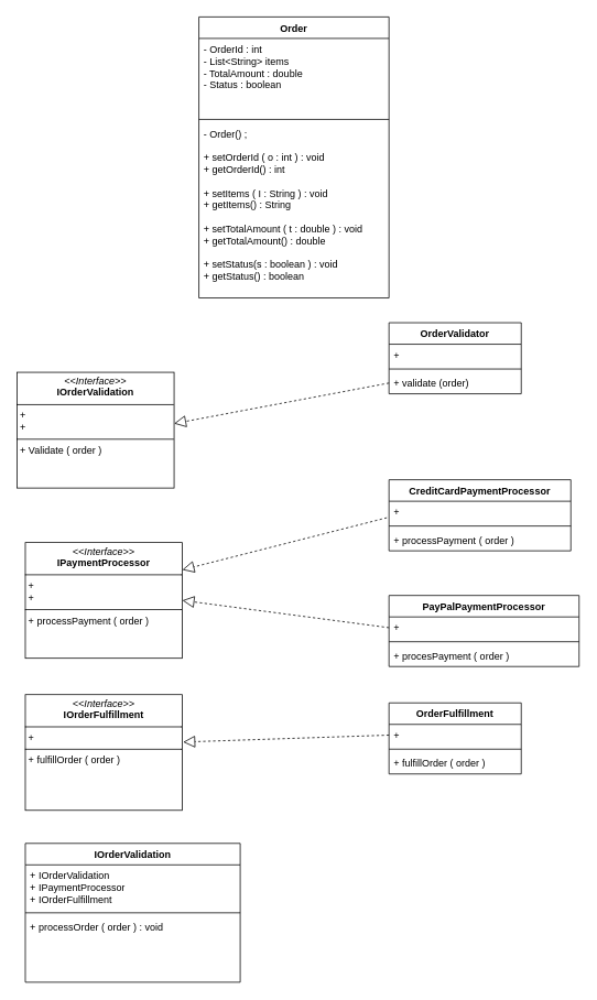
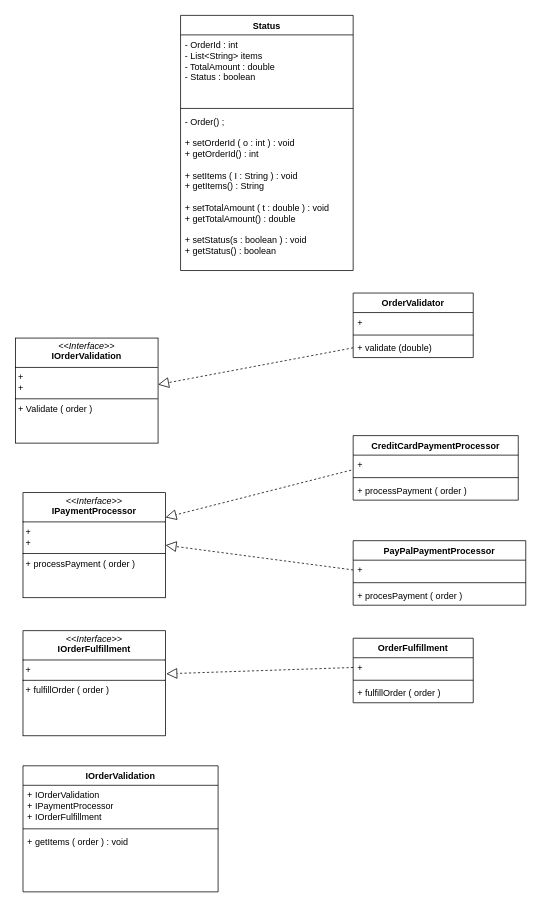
  <mxCell id="0" />
  <mxCell id="1" parent="0" />
- <mxCell id="2" value="Order" style="swimlane;fontStyle=1;align=center;verticalAlign=top;childLayout=stackLayout;horizontal=1;startSize=26;horizontalStack=0;resizeParent=1;resizeParentMax=0;resizeLast=0;collapsible=1;marginBottom=0;whiteSpace=wrap;html=1;" parent="1" vertex="1"><mxGeometry x="240" y="20" width="230" height="340" as="geometry" /></mxCell>
+ <mxCell id="2" value="Status" style="swimlane;fontStyle=1;align=center;verticalAlign=top;childLayout=stackLayout;horizontal=1;startSize=26;horizontalStack=0;resizeParent=1;resizeParentMax=0;resizeLast=0;collapsible=1;marginBottom=0;whiteSpace=wrap;html=1;" parent="1" vertex="1"><mxGeometry x="240" y="20" width="230" height="340" as="geometry" /></mxCell>
  <mxCell id="3" value="- OrderId : int&lt;div&gt;- List&amp;lt;String&amp;gt; items&amp;nbsp;&lt;/div&gt;&lt;div&gt;- TotalAmount : double&amp;nbsp;&lt;/div&gt;&lt;div&gt;- Status : boolean&lt;/div&gt;" style="text;strokeColor=none;fillColor=none;align=left;verticalAlign=top;spacingLeft=4;spacingRight=4;overflow=hidden;rotatable=0;points=[[0,0.5],[1,0.5]];portConstraint=eastwest;whiteSpace=wrap;html=1;" parent="2" vertex="1"><mxGeometry y="26" width="230" height="94" as="geometry" /></mxCell>
  <mxCell id="4" value="" style="line;strokeWidth=1;fillColor=none;align=left;verticalAlign=middle;spacingTop=-1;spacingLeft=3;spacingRight=3;rotatable=0;labelPosition=right;points=[];portConstraint=eastwest;strokeColor=inherit;" parent="2" vertex="1"><mxGeometry y="120" width="230" height="8" as="geometry" /></mxCell>
  <mxCell id="5" value="- Order() ;&amp;nbsp;&lt;div&gt;&lt;br&gt;&lt;/div&gt;&lt;div&gt;+ setOrderId ( o : int ) : void&lt;/div&gt;&lt;div&gt;+ getOrderId() : int&amp;nbsp;&lt;/div&gt;&lt;div&gt;&lt;br&gt;&lt;/div&gt;&lt;div&gt;+ setItems ( I : String ) : void&lt;/div&gt;&lt;div&gt;+ getItems() : String&lt;/div&gt;&lt;div&gt;&lt;br&gt;&lt;/div&gt;&lt;div&gt;+ setTotalAmount ( t : double ) : void&amp;nbsp;&lt;/div&gt;&lt;div&gt;+ getTotalAmount() : double&amp;nbsp;&lt;/div&gt;&lt;div&gt;&lt;br&gt;&lt;/div&gt;&lt;div&gt;+ setStatus(s : boolean ) : void&lt;/div&gt;&lt;div&gt;+ getStatus() : boolean&lt;/div&gt;" style="text;strokeColor=none;fillColor=none;align=left;verticalAlign=top;spacingLeft=4;spacingRight=4;overflow=hidden;rotatable=0;points=[[0,0.5],[1,0.5]];portConstraint=eastwest;whiteSpace=wrap;html=1;" parent="2" vertex="1"><mxGeometry y="128" width="230" height="212" as="geometry" /></mxCell>
  <mxCell id="6" value="&lt;p style=&quot;margin:0px;margin-top:4px;text-align:center;&quot;&gt;&lt;i&gt;&amp;lt;&amp;lt;Interface&amp;gt;&amp;gt;&lt;/i&gt;&lt;br&gt;&lt;b&gt;IOrderValidation&lt;/b&gt;&lt;/p&gt;&lt;hr size=&quot;1&quot; style=&quot;border-style:solid;&quot;&gt;&lt;p style=&quot;margin:0px;margin-left:4px;&quot;&gt;+&amp;nbsp;&lt;br&gt;+&amp;nbsp;&lt;/p&gt;&lt;hr size=&quot;1&quot; style=&quot;border-style:solid;&quot;&gt;&lt;p style=&quot;margin:0px;margin-left:4px;&quot;&gt;+ Validate ( order )&amp;nbsp;&lt;/p&gt;" style="verticalAlign=top;align=left;overflow=fill;html=1;whiteSpace=wrap;" parent="1" vertex="1"><mxGeometry x="20" y="450" width="190" height="140" as="geometry" /></mxCell>
  <mxCell id="7" value="&lt;p style=&quot;margin:0px;margin-top:4px;text-align:center;&quot;&gt;&lt;i&gt;&amp;lt;&amp;lt;Interface&amp;gt;&amp;gt;&lt;/i&gt;&lt;br&gt;&lt;b&gt;IPaymentProcessor&lt;/b&gt;&lt;/p&gt;&lt;hr size=&quot;1&quot; style=&quot;border-style:solid;&quot;&gt;&lt;p style=&quot;margin:0px;margin-left:4px;&quot;&gt;+&amp;nbsp;&lt;br&gt;+&amp;nbsp;&lt;/p&gt;&lt;hr size=&quot;1&quot; style=&quot;border-style:solid;&quot;&gt;&lt;p style=&quot;margin:0px;margin-left:4px;&quot;&gt;+ processPayment ( order )&amp;nbsp;&lt;/p&gt;" style="verticalAlign=top;align=left;overflow=fill;html=1;whiteSpace=wrap;" parent="1" vertex="1"><mxGeometry x="30" y="656" width="190" height="140" as="geometry" /></mxCell>
  <mxCell id="8" value="CreditCardPaymentProcessor" style="swimlane;fontStyle=1;align=center;verticalAlign=top;childLayout=stackLayout;horizontal=1;startSize=26;horizontalStack=0;resizeParent=1;resizeParentMax=0;resizeLast=0;collapsible=1;marginBottom=0;whiteSpace=wrap;html=1;" parent="1" vertex="1"><mxGeometry x="470" y="580" width="220" height="86" as="geometry" /></mxCell>
  <mxCell id="9" value="+&amp;nbsp;" style="text;strokeColor=none;fillColor=none;align=left;verticalAlign=top;spacingLeft=4;spacingRight=4;overflow=hidden;rotatable=0;points=[[0,0.5],[1,0.5]];portConstraint=eastwest;whiteSpace=wrap;html=1;" parent="8" vertex="1"><mxGeometry y="26" width="220" height="26" as="geometry" /></mxCell>
  <mxCell id="10" value="" style="line;strokeWidth=1;fillColor=none;align=left;verticalAlign=middle;spacingTop=-1;spacingLeft=3;spacingRight=3;rotatable=0;labelPosition=right;points=[];portConstraint=eastwest;strokeColor=inherit;" parent="8" vertex="1"><mxGeometry y="52" width="220" height="8" as="geometry" /></mxCell>
  <mxCell id="11" value="+ processPayment ( order )&amp;nbsp;" style="text;strokeColor=none;fillColor=none;align=left;verticalAlign=top;spacingLeft=4;spacingRight=4;overflow=hidden;rotatable=0;points=[[0,0.5],[1,0.5]];portConstraint=eastwest;whiteSpace=wrap;html=1;" parent="8" vertex="1"><mxGeometry y="60" width="220" height="26" as="geometry" /></mxCell>
  <mxCell id="12" value="PayPalPaymentProcessor" style="swimlane;fontStyle=1;align=center;verticalAlign=top;childLayout=stackLayout;horizontal=1;startSize=26;horizontalStack=0;resizeParent=1;resizeParentMax=0;resizeLast=0;collapsible=1;marginBottom=0;whiteSpace=wrap;html=1;" parent="1" vertex="1"><mxGeometry x="470" y="720" width="230" height="86" as="geometry" /></mxCell>
  <mxCell id="13" value="+&amp;nbsp;" style="text;strokeColor=none;fillColor=none;align=left;verticalAlign=top;spacingLeft=4;spacingRight=4;overflow=hidden;rotatable=0;points=[[0,0.5],[1,0.5]];portConstraint=eastwest;whiteSpace=wrap;html=1;" parent="12" vertex="1"><mxGeometry y="26" width="230" height="26" as="geometry" /></mxCell>
  <mxCell id="14" value="" style="line;strokeWidth=1;fillColor=none;align=left;verticalAlign=middle;spacingTop=-1;spacingLeft=3;spacingRight=3;rotatable=0;labelPosition=right;points=[];portConstraint=eastwest;strokeColor=inherit;" parent="12" vertex="1"><mxGeometry y="52" width="230" height="8" as="geometry" /></mxCell>
  <mxCell id="15" value="+ procesPayment ( order )&amp;nbsp;" style="text;strokeColor=none;fillColor=none;align=left;verticalAlign=top;spacingLeft=4;spacingRight=4;overflow=hidden;rotatable=0;points=[[0,0.5],[1,0.5]];portConstraint=eastwest;whiteSpace=wrap;html=1;" parent="12" vertex="1"><mxGeometry y="60" width="230" height="26" as="geometry" /></mxCell>
  <mxCell id="16" value="IOrderValidation" style="swimlane;fontStyle=1;align=center;verticalAlign=top;childLayout=stackLayout;horizontal=1;startSize=26;horizontalStack=0;resizeParent=1;resizeParentMax=0;resizeLast=0;collapsible=1;marginBottom=0;whiteSpace=wrap;html=1;" parent="1" vertex="1"><mxGeometry x="30" y="1020" width="260" height="168" as="geometry" /></mxCell>
  <mxCell id="17" value="+ IOrderValidation&lt;div&gt;+ IPaymentProcessor&lt;/div&gt;&lt;div&gt;+ IOrderFulfillment&lt;/div&gt;&lt;div&gt;&amp;nbsp;&lt;div&gt;&lt;br&gt;&lt;/div&gt;&lt;/div&gt;" style="text;strokeColor=none;fillColor=none;align=left;verticalAlign=top;spacingLeft=4;spacingRight=4;overflow=hidden;rotatable=0;points=[[0,0.5],[1,0.5]];portConstraint=eastwest;whiteSpace=wrap;html=1;" parent="16" vertex="1"><mxGeometry y="26" width="260" height="54" as="geometry" /></mxCell>
  <mxCell id="18" value="" style="line;strokeWidth=1;fillColor=none;align=left;verticalAlign=middle;spacingTop=-1;spacingLeft=3;spacingRight=3;rotatable=0;labelPosition=right;points=[];portConstraint=eastwest;strokeColor=inherit;" parent="16" vertex="1"><mxGeometry y="80" width="260" height="8" as="geometry" /></mxCell>
- <mxCell id="19" value="+ processOrder ( order ) : void&lt;span style=&quot;background-color: initial;&quot;&gt;&amp;nbsp;&amp;nbsp;&lt;/span&gt;&lt;div&gt;&lt;div&gt;&lt;br&gt;&lt;/div&gt;&lt;/div&gt;" style="text;strokeColor=none;fillColor=none;align=left;verticalAlign=top;spacingLeft=4;spacingRight=4;overflow=hidden;rotatable=0;points=[[0,0.5],[1,0.5]];portConstraint=eastwest;whiteSpace=wrap;html=1;" parent="16" vertex="1"><mxGeometry y="88" width="260" height="80" as="geometry" /></mxCell>
+ <mxCell id="19" value="+ getItems ( order ) : void&lt;span style=&quot;background-color: initial;&quot;&gt;&amp;nbsp;&amp;nbsp;&lt;/span&gt;&lt;div&gt;&lt;div&gt;&lt;br&gt;&lt;/div&gt;&lt;/div&gt;" style="text;strokeColor=none;fillColor=none;align=left;verticalAlign=top;spacingLeft=4;spacingRight=4;overflow=hidden;rotatable=0;points=[[0,0.5],[1,0.5]];portConstraint=eastwest;whiteSpace=wrap;html=1;" parent="16" vertex="1"><mxGeometry y="88" width="260" height="80" as="geometry" /></mxCell>
  <mxCell id="20" value="OrderValidator" style="swimlane;fontStyle=1;align=center;verticalAlign=top;childLayout=stackLayout;horizontal=1;startSize=26;horizontalStack=0;resizeParent=1;resizeParentMax=0;resizeLast=0;collapsible=1;marginBottom=0;whiteSpace=wrap;html=1;" parent="1" vertex="1"><mxGeometry x="470" y="390" width="160" height="86" as="geometry" /></mxCell>
  <mxCell id="21" value="+&amp;nbsp;" style="text;strokeColor=none;fillColor=none;align=left;verticalAlign=top;spacingLeft=4;spacingRight=4;overflow=hidden;rotatable=0;points=[[0,0.5],[1,0.5]];portConstraint=eastwest;whiteSpace=wrap;html=1;" parent="20" vertex="1"><mxGeometry y="26" width="160" height="26" as="geometry" /></mxCell>
  <mxCell id="22" value="" style="line;strokeWidth=1;fillColor=none;align=left;verticalAlign=middle;spacingTop=-1;spacingLeft=3;spacingRight=3;rotatable=0;labelPosition=right;points=[];portConstraint=eastwest;strokeColor=inherit;" parent="20" vertex="1"><mxGeometry y="52" width="160" height="8" as="geometry" /></mxCell>
- <mxCell id="23" value="+ validate (order)&amp;nbsp;" style="text;strokeColor=none;fillColor=none;align=left;verticalAlign=top;spacingLeft=4;spacingRight=4;overflow=hidden;rotatable=0;points=[[0,0.5],[1,0.5]];portConstraint=eastwest;whiteSpace=wrap;html=1;" parent="20" vertex="1"><mxGeometry y="60" width="160" height="26" as="geometry" /></mxCell>
+ <mxCell id="23" value="+ validate (double)&amp;nbsp;" style="text;strokeColor=none;fillColor=none;align=left;verticalAlign=top;spacingLeft=4;spacingRight=4;overflow=hidden;rotatable=0;points=[[0,0.5],[1,0.5]];portConstraint=eastwest;whiteSpace=wrap;html=1;" parent="20" vertex="1"><mxGeometry y="60" width="160" height="26" as="geometry" /></mxCell>
  <mxCell id="24" value="" style="endArrow=block;dashed=1;endFill=0;endSize=12;html=1;rounded=0;entryX=1;entryY=0.443;entryDx=0;entryDy=0;entryPerimeter=0;exitX=0;exitY=0.5;exitDx=0;exitDy=0;" parent="1" source="23" target="6" edge="1"><mxGeometry width="160" relative="1" as="geometry"><mxPoint x="270" y="620" as="sourcePoint" /><mxPoint x="430" y="620" as="targetPoint" /></mxGeometry></mxCell>
  <mxCell id="25" value="" style="endArrow=block;dashed=1;endFill=0;endSize=12;html=1;rounded=0;entryX=1;entryY=0.443;entryDx=0;entryDy=0;entryPerimeter=0;exitX=-0.012;exitY=0.769;exitDx=0;exitDy=0;exitPerimeter=0;" parent="1" source="9" edge="1"><mxGeometry width="160" relative="1" as="geometry"><mxPoint x="480" y="640" as="sourcePoint" /><mxPoint x="220" y="689" as="targetPoint" /></mxGeometry></mxCell>
  <mxCell id="26" value="" style="endArrow=block;dashed=1;endFill=0;endSize=12;html=1;rounded=0;entryX=1;entryY=0.5;entryDx=0;entryDy=0;exitX=0;exitY=0.5;exitDx=0;exitDy=0;" parent="1" source="13" target="7" edge="1"><mxGeometry width="160" relative="1" as="geometry"><mxPoint x="270" y="620" as="sourcePoint" /><mxPoint x="430" y="620" as="targetPoint" /></mxGeometry></mxCell>
  <mxCell id="27" value="&lt;p style=&quot;margin:0px;margin-top:4px;text-align:center;&quot;&gt;&lt;i&gt;&amp;lt;&amp;lt;Interface&amp;gt;&amp;gt;&lt;/i&gt;&lt;br&gt;&lt;b&gt;IOrderFulfillment&lt;/b&gt;&lt;/p&gt;&lt;hr size=&quot;1&quot; style=&quot;border-style:solid;&quot;&gt;&lt;p style=&quot;margin:0px;margin-left:4px;&quot;&gt;+&amp;nbsp;&lt;/p&gt;&lt;hr size=&quot;1&quot; style=&quot;border-style:solid;&quot;&gt;&lt;p style=&quot;margin:0px;margin-left:4px;&quot;&gt;+ fulfillOrder ( order )&amp;nbsp;&lt;/p&gt;" style="verticalAlign=top;align=left;overflow=fill;html=1;whiteSpace=wrap;" parent="1" vertex="1"><mxGeometry x="30" y="840" width="190" height="140" as="geometry" /></mxCell>
  <mxCell id="28" value="OrderFulfillment" style="swimlane;fontStyle=1;align=center;verticalAlign=top;childLayout=stackLayout;horizontal=1;startSize=26;horizontalStack=0;resizeParent=1;resizeParentMax=0;resizeLast=0;collapsible=1;marginBottom=0;whiteSpace=wrap;html=1;" vertex="1" parent="1"><mxGeometry x="470" y="850" width="160" height="86" as="geometry" /></mxCell>
  <mxCell id="29" value="+&amp;nbsp;" style="text;strokeColor=none;fillColor=none;align=left;verticalAlign=top;spacingLeft=4;spacingRight=4;overflow=hidden;rotatable=0;points=[[0,0.5],[1,0.5]];portConstraint=eastwest;whiteSpace=wrap;html=1;" vertex="1" parent="28"><mxGeometry y="26" width="160" height="26" as="geometry" /></mxCell>
  <mxCell id="30" value="" style="line;strokeWidth=1;fillColor=none;align=left;verticalAlign=middle;spacingTop=-1;spacingLeft=3;spacingRight=3;rotatable=0;labelPosition=right;points=[];portConstraint=eastwest;strokeColor=inherit;" vertex="1" parent="28"><mxGeometry y="52" width="160" height="8" as="geometry" /></mxCell>
  <mxCell id="31" value="+ fulfillOrder ( order )&amp;nbsp;" style="text;strokeColor=none;fillColor=none;align=left;verticalAlign=top;spacingLeft=4;spacingRight=4;overflow=hidden;rotatable=0;points=[[0,0.5],[1,0.5]];portConstraint=eastwest;whiteSpace=wrap;html=1;" vertex="1" parent="28"><mxGeometry y="60" width="160" height="26" as="geometry" /></mxCell>
  <mxCell id="32" value="" style="endArrow=block;dashed=1;endFill=0;endSize=12;html=1;rounded=0;entryX=1.005;entryY=0.41;entryDx=0;entryDy=0;entryPerimeter=0;exitX=0;exitY=0.5;exitDx=0;exitDy=0;" edge="1" parent="1" source="29" target="27"><mxGeometry width="160" relative="1" as="geometry"><mxPoint x="280" y="920" as="sourcePoint" /><mxPoint x="440" y="920" as="targetPoint" /></mxGeometry></mxCell>
